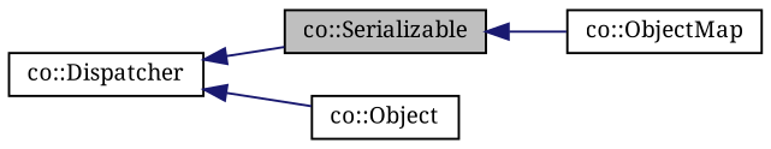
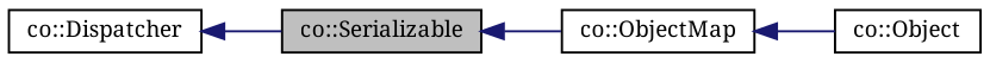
  digraph {
    fontname="Noto Serif"
    rankdir=LR
    node [color=black fillcolor=white fontname="Noto Serif" fontsize=10 shape=record style=filled]
    edge [color=midnightblue dir=back fontname="Noto Serif" fontsize=10 labelfontname=Sans labelfontsize=10 style=solid]
    n1 [fillcolor=grey75 fontcolor=black height=0.2 label="co::Serializable" width=0.4]
    n2 [height=0.2 label="co::ObjectMap" width=0.4]
    n3 [height=0.2 label="co::Object" width=0.4]
    n4 [height=0.2 label="co::Dispatcher" width=0.4]
    n1 -> n2
    n4 -> n1
-   n4 -> n3
+   n2 -> n3
  }
